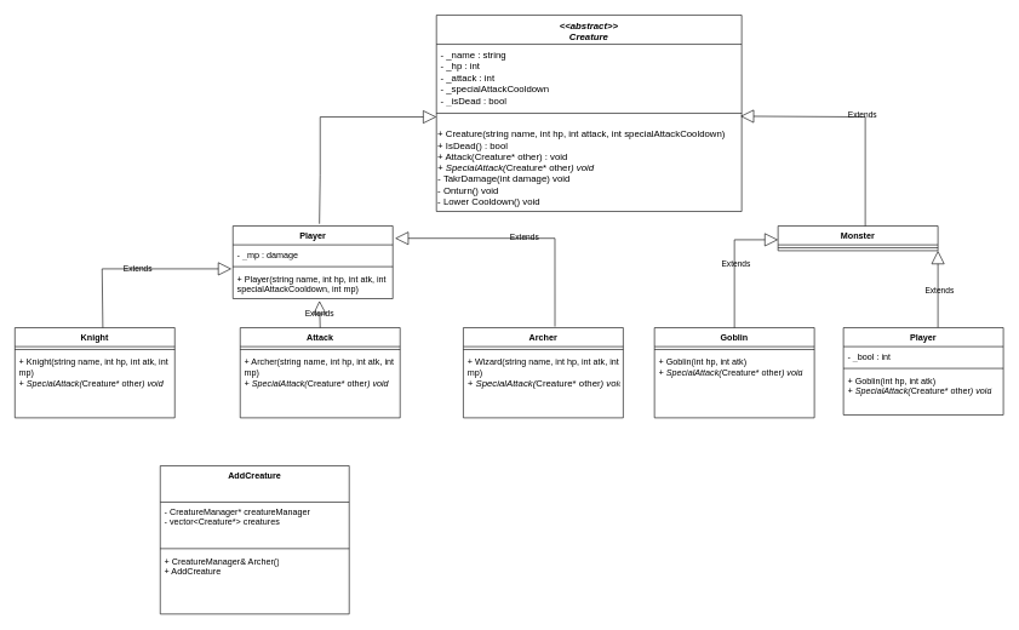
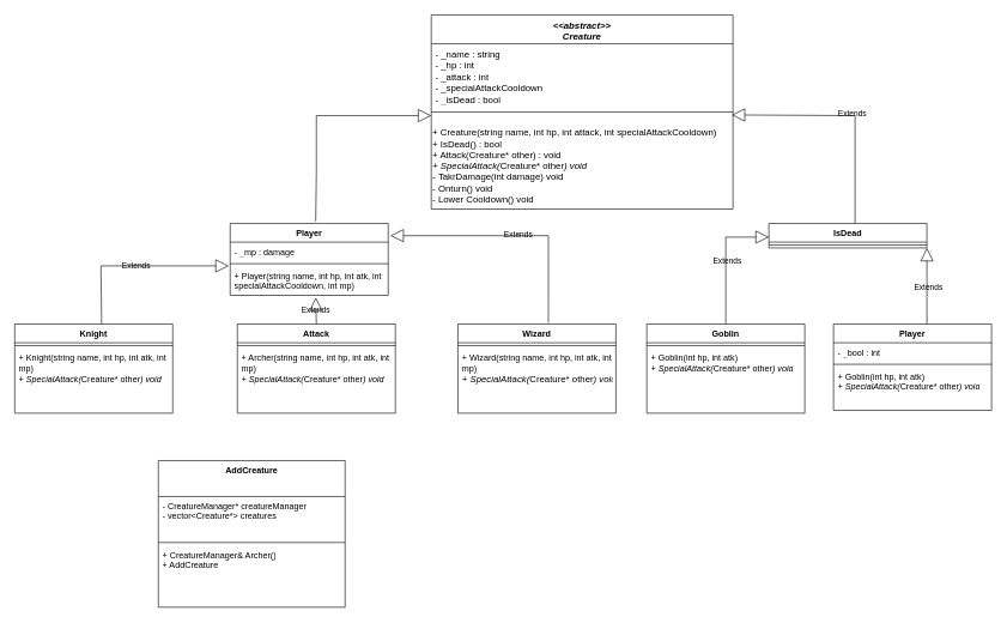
  <mxCell id="0" />
  <mxCell id="1" parent="0" />
  <mxCell id="2" value="&lt;&lt;abstract&gt;&gt;&#10;Creature" style="swimlane;fontStyle=3;align=center;verticalAlign=top;childLayout=stackLayout;horizontal=1;startSize=40;horizontalStack=0;resizeParent=1;resizeLast=0;collapsible=1;marginBottom=0;rounded=0;shadow=0;strokeWidth=1;fontSize=13;labelBackgroundColor=none;" parent="1" vertex="1"><mxGeometry x="600" y="20" width="420" height="270" as="geometry"><mxRectangle x="230" y="140" width="160" height="26" as="alternateBounds" /></mxGeometry></mxCell>
  <mxCell id="3" value="- _name : string&#10;- _hp : int&#10;- _attack : int&#10;- _specialAttackCooldown&#10;- _isDead : bool &#10;" style="text;align=left;verticalAlign=top;spacingLeft=4;spacingRight=4;overflow=hidden;rotatable=0;points=[[0,0.5],[1,0.5]];portConstraint=eastwest;fontSize=13;labelBackgroundColor=none;rounded=0;" parent="2" vertex="1"><mxGeometry y="40" width="420" height="80" as="geometry" /></mxCell>
  <mxCell id="4" value="" style="line;html=1;strokeWidth=1;align=left;verticalAlign=middle;spacingTop=-1;spacingLeft=3;spacingRight=3;rotatable=0;labelPosition=right;points=[];portConstraint=eastwest;labelBackgroundColor=none;rounded=0;" parent="2" vertex="1"><mxGeometry y="120" width="420" height="30" as="geometry" /></mxCell>
  <mxCell id="5" value="&lt;div&gt;+ Creature(string name, int hp, int attack, int specialAttackCooldown)&lt;/div&gt;+ IsDead() : bool&lt;div&gt;+ Attack(Creature* other) : void&lt;/div&gt;&lt;div&gt;&lt;i&gt;+ SpecialAttack(&lt;/i&gt;&lt;span style=&quot;background-color: transparent; color: light-dark(rgb(0, 0, 0), rgb(255, 255, 255));&quot;&gt;Creature* other&lt;/span&gt;&lt;i style=&quot;background-color: transparent; color: light-dark(rgb(0, 0, 0), rgb(255, 255, 255));&quot;&gt;) void&lt;/i&gt;&lt;/div&gt;&lt;div&gt;&lt;i style=&quot;background-color: transparent; color: light-dark(rgb(0, 0, 0), rgb(255, 255, 255));&quot;&gt;-&amp;nbsp;&lt;/i&gt;&lt;span style=&quot;background-color: transparent; color: light-dark(rgb(0, 0, 0), rgb(255, 255, 255));&quot;&gt;TakrDamage(int damage) void&lt;/span&gt;&lt;/div&gt;&lt;div&gt;&lt;span style=&quot;background-color: transparent; color: light-dark(rgb(0, 0, 0), rgb(255, 255, 255));&quot;&gt;- Onturn() void&lt;/span&gt;&lt;/div&gt;&lt;div&gt;&lt;span style=&quot;background-color: transparent; color: light-dark(rgb(0, 0, 0), rgb(255, 255, 255));&quot;&gt;-&amp;nbsp;&lt;/span&gt;&lt;span style=&quot;background-color: transparent;&quot;&gt;Lower Cooldown() void&lt;/span&gt;&lt;/div&gt;" style="text;html=1;align=left;verticalAlign=middle;resizable=0;points=[];autosize=1;strokeColor=none;fillColor=none;fontSize=13;labelBackgroundColor=none;rounded=0;" parent="2" vertex="1"><mxGeometry y="150" width="420" height="120" as="geometry" /></mxCell>
  <mxCell id="6" value="Player" style="swimlane;fontStyle=1;align=center;verticalAlign=top;childLayout=stackLayout;horizontal=1;startSize=26;horizontalStack=0;resizeParent=1;resizeParentMax=0;resizeLast=0;collapsible=1;marginBottom=0;whiteSpace=wrap;html=1;labelBackgroundColor=none;rounded=0;" parent="1" vertex="1"><mxGeometry x="320" y="310" width="220" height="100" as="geometry" /></mxCell>
  <mxCell id="7" value="- _mp : damage" style="text;strokeColor=none;fillColor=none;align=left;verticalAlign=top;spacingLeft=4;spacingRight=4;overflow=hidden;rotatable=0;points=[[0,0.5],[1,0.5]];portConstraint=eastwest;whiteSpace=wrap;html=1;labelBackgroundColor=none;rounded=0;" parent="6" vertex="1"><mxGeometry y="26" width="220" height="26" as="geometry" /></mxCell>
  <mxCell id="8" value="" style="line;strokeWidth=1;fillColor=none;align=left;verticalAlign=middle;spacingTop=-1;spacingLeft=3;spacingRight=3;rotatable=0;labelPosition=right;points=[];portConstraint=eastwest;labelBackgroundColor=none;rounded=0;" parent="6" vertex="1"><mxGeometry y="52" width="220" height="8" as="geometry" /></mxCell>
  <mxCell id="9" value="+ Player(string name, int hp, int atk, int specialAttackCooldown, int mp)" style="text;strokeColor=none;fillColor=none;align=left;verticalAlign=top;spacingLeft=4;spacingRight=4;overflow=hidden;rotatable=0;points=[[0,0.5],[1,0.5]];portConstraint=eastwest;whiteSpace=wrap;html=1;labelBackgroundColor=none;rounded=0;" parent="6" vertex="1"><mxGeometry y="60" width="220" height="40" as="geometry" /></mxCell>
  <mxCell id="10" value="Knight" style="swimlane;fontStyle=1;align=center;verticalAlign=top;childLayout=stackLayout;horizontal=1;startSize=26;horizontalStack=0;resizeParent=1;resizeParentMax=0;resizeLast=0;collapsible=1;marginBottom=0;whiteSpace=wrap;html=1;labelBackgroundColor=none;rounded=0;" parent="1" vertex="1"><mxGeometry x="20" y="450" width="220" height="124" as="geometry" /></mxCell>
  <mxCell id="11" value="" style="line;strokeWidth=1;fillColor=none;align=left;verticalAlign=middle;spacingTop=-1;spacingLeft=3;spacingRight=3;rotatable=0;labelPosition=right;points=[];portConstraint=eastwest;labelBackgroundColor=none;rounded=0;" parent="10" vertex="1"><mxGeometry y="26" width="220" height="8" as="geometry" /></mxCell>
  <mxCell id="12" value="&lt;div&gt;&lt;font&gt;+ Knight(string name, int hp, int atk, int mp)&lt;/font&gt;&lt;/div&gt;&lt;div&gt;&lt;font&gt;&lt;i style=&quot;text-wrap: nowrap;&quot;&gt;+ SpecialAttack(&lt;/i&gt;&lt;span style=&quot;color: light-dark(rgb(0, 0, 0), rgb(255, 255, 255)); text-wrap: nowrap; background-color: transparent;&quot;&gt;Creature* other&lt;/span&gt;&lt;i style=&quot;color: light-dark(rgb(0, 0, 0), rgb(255, 255, 255)); text-wrap: nowrap; background-color: transparent;&quot;&gt;) void&lt;/i&gt;&lt;/font&gt;&lt;br&gt;&lt;/div&gt;" style="text;strokeColor=none;fillColor=none;align=left;verticalAlign=top;spacingLeft=4;spacingRight=4;overflow=hidden;rotatable=0;points=[[0,0.5],[1,0.5]];portConstraint=eastwest;whiteSpace=wrap;html=1;labelBackgroundColor=none;rounded=0;" parent="10" vertex="1"><mxGeometry y="34" width="220" height="90" as="geometry" /></mxCell>
  <mxCell id="13" value="Attack" style="swimlane;fontStyle=1;align=center;verticalAlign=top;childLayout=stackLayout;horizontal=1;startSize=26;horizontalStack=0;resizeParent=1;resizeParentMax=0;resizeLast=0;collapsible=1;marginBottom=0;whiteSpace=wrap;html=1;labelBackgroundColor=none;rounded=0;" parent="1" vertex="1"><mxGeometry x="330" y="450" width="220" height="124" as="geometry" /></mxCell>
  <mxCell id="14" value="" style="line;strokeWidth=1;fillColor=none;align=left;verticalAlign=middle;spacingTop=-1;spacingLeft=3;spacingRight=3;rotatable=0;labelPosition=right;points=[];portConstraint=eastwest;labelBackgroundColor=none;rounded=0;" parent="13" vertex="1"><mxGeometry y="26" width="220" height="8" as="geometry" /></mxCell>
  <mxCell id="15" value="&lt;div&gt;+ Archer(string name, int hp, int atk, int mp)&lt;/div&gt;&lt;div&gt;&lt;i style=&quot;text-wrap: nowrap;&quot;&gt;+ SpecialAttack(&lt;/i&gt;&lt;span style=&quot;color: light-dark(rgb(0, 0, 0), rgb(255, 255, 255)); text-wrap: nowrap; background-color: transparent;&quot;&gt;Creature* other&lt;/span&gt;&lt;i style=&quot;color: light-dark(rgb(0, 0, 0), rgb(255, 255, 255)); text-wrap: nowrap; background-color: transparent;&quot;&gt;) void&lt;/i&gt;&lt;br&gt;&lt;/div&gt;" style="text;strokeColor=none;fillColor=none;align=left;verticalAlign=top;spacingLeft=4;spacingRight=4;overflow=hidden;rotatable=0;points=[[0,0.5],[1,0.5]];portConstraint=eastwest;whiteSpace=wrap;html=1;fontSize=12;labelBackgroundColor=none;rounded=0;" parent="13" vertex="1"><mxGeometry y="34" width="220" height="90" as="geometry" /></mxCell>
- <mxCell id="16" value="Archer" style="swimlane;fontStyle=1;align=center;verticalAlign=top;childLayout=stackLayout;horizontal=1;startSize=26;horizontalStack=0;resizeParent=1;resizeParentMax=0;resizeLast=0;collapsible=1;marginBottom=0;whiteSpace=wrap;html=1;labelBackgroundColor=none;rounded=0;" parent="1" vertex="1"><mxGeometry x="637" y="450" width="220" height="124" as="geometry" /></mxCell>
+ <mxCell id="16" value="Wizard" style="swimlane;fontStyle=1;align=center;verticalAlign=top;childLayout=stackLayout;horizontal=1;startSize=26;horizontalStack=0;resizeParent=1;resizeParentMax=0;resizeLast=0;collapsible=1;marginBottom=0;whiteSpace=wrap;html=1;labelBackgroundColor=none;rounded=0;" parent="1" vertex="1"><mxGeometry x="637" y="450" width="220" height="124" as="geometry" /></mxCell>
  <mxCell id="17" value="" style="line;strokeWidth=1;fillColor=none;align=left;verticalAlign=middle;spacingTop=-1;spacingLeft=3;spacingRight=3;rotatable=0;labelPosition=right;points=[];portConstraint=eastwest;labelBackgroundColor=none;rounded=0;" parent="16" vertex="1"><mxGeometry y="26" width="220" height="8" as="geometry" /></mxCell>
  <mxCell id="18" value="&lt;div&gt;+ Wizard(string name, int hp, int atk, int mp)&lt;/div&gt;&lt;div&gt;&lt;i style=&quot;font-size: 13px; text-wrap: nowrap;&quot;&gt;+ SpecialAttack(&lt;/i&gt;&lt;span style=&quot;color: light-dark(rgb(0, 0, 0), rgb(255, 255, 255)); font-size: 13px; text-wrap: nowrap; background-color: transparent;&quot;&gt;Creature* other&lt;/span&gt;&lt;i style=&quot;color: light-dark(rgb(0, 0, 0), rgb(255, 255, 255)); font-size: 13px; text-wrap: nowrap; background-color: transparent;&quot;&gt;) void&lt;/i&gt;&lt;br&gt;&lt;/div&gt;" style="text;strokeColor=none;fillColor=none;align=left;verticalAlign=top;spacingLeft=4;spacingRight=4;overflow=hidden;rotatable=0;points=[[0,0.5],[1,0.5]];portConstraint=eastwest;whiteSpace=wrap;html=1;labelBackgroundColor=none;rounded=0;" parent="16" vertex="1"><mxGeometry y="34" width="220" height="90" as="geometry" /></mxCell>
  <mxCell id="19" value="" style="endArrow=block;endSize=16;endFill=0;html=1;rounded=0;exitX=0.541;exitY=-0.03;exitDx=0;exitDy=0;exitPerimeter=0;labelBackgroundColor=none;fontColor=default;" parent="1" source="6" edge="1"><mxGeometry width="160" relative="1" as="geometry"><mxPoint x="440" y="300" as="sourcePoint" /><mxPoint x="600" y="160" as="targetPoint" /><Array as="points"><mxPoint x="440" y="240" /><mxPoint x="440" y="160" /></Array></mxGeometry></mxCell>
  <mxCell id="20" value="Extends" style="endArrow=block;endSize=16;endFill=0;html=1;rounded=0;exitX=0.55;exitY=0;exitDx=0;exitDy=0;exitPerimeter=0;entryX=-0.009;entryY=-0.025;entryDx=0;entryDy=0;entryPerimeter=0;labelBackgroundColor=none;fontColor=default;" parent="1" source="10" target="9" edge="1"><mxGeometry width="160" relative="1" as="geometry"><mxPoint x="620" y="380" as="sourcePoint" /><mxPoint x="360" y="430" as="targetPoint" /><Array as="points"><mxPoint x="140" y="369" /></Array></mxGeometry></mxCell>
  <mxCell id="21" value="Extends" style="endArrow=block;endSize=16;endFill=0;html=1;rounded=0;exitX=0.573;exitY=-0.013;exitDx=0;exitDy=0;exitPerimeter=0;entryX=1.014;entryY=0.17;entryDx=0;entryDy=0;entryPerimeter=0;labelBackgroundColor=none;fontColor=default;" parent="1" source="16" target="6" edge="1"><mxGeometry x="-0.044" y="-2" width="160" relative="1" as="geometry"><mxPoint x="916.02" y="460" as="sourcePoint" /><mxPoint x="540" y="321" as="targetPoint" /><Array as="points"><mxPoint x="763" y="327" /></Array><mxPoint as="offset" /></mxGeometry></mxCell>
  <mxCell id="22" value="Extends" style="endArrow=block;endSize=16;endFill=0;html=1;rounded=0;entryX=0.541;entryY=1.075;entryDx=0;entryDy=0;entryPerimeter=0;exitX=0.5;exitY=0;exitDx=0;exitDy=0;labelBackgroundColor=none;fontColor=default;" parent="1" source="13" target="9" edge="1"><mxGeometry width="160" relative="1" as="geometry"><mxPoint x="647" y="450" as="sourcePoint" /><mxPoint x="510" y="390" as="targetPoint" /><Array as="points" /></mxGeometry></mxCell>
- <mxCell id="23" value="Monster" style="swimlane;fontStyle=1;align=center;verticalAlign=top;childLayout=stackLayout;horizontal=1;startSize=26;horizontalStack=0;resizeParent=1;resizeParentMax=0;resizeLast=0;collapsible=1;marginBottom=0;whiteSpace=wrap;html=1;labelBackgroundColor=none;rounded=0;" parent="1" vertex="1"><mxGeometry x="1070" y="310" width="220" height="34" as="geometry" /></mxCell>
+ <mxCell id="23" value="IsDead" style="swimlane;fontStyle=1;align=center;verticalAlign=top;childLayout=stackLayout;horizontal=1;startSize=26;horizontalStack=0;resizeParent=1;resizeParentMax=0;resizeLast=0;collapsible=1;marginBottom=0;whiteSpace=wrap;html=1;labelBackgroundColor=none;rounded=0;" parent="1" vertex="1"><mxGeometry x="1070" y="310" width="220" height="34" as="geometry" /></mxCell>
  <mxCell id="24" value="" style="line;strokeWidth=1;fillColor=none;align=left;verticalAlign=middle;spacingTop=-1;spacingLeft=3;spacingRight=3;rotatable=0;labelPosition=right;points=[];portConstraint=eastwest;labelBackgroundColor=none;rounded=0;" parent="23" vertex="1"><mxGeometry y="26" width="220" height="8" as="geometry" /></mxCell>
  <mxCell id="25" value="Extends" style="endArrow=block;endSize=16;endFill=0;html=1;rounded=0;exitX=0.573;exitY=-0.013;exitDx=0;exitDy=0;exitPerimeter=0;entryX=0.996;entryY=0.633;entryDx=0;entryDy=0;entryPerimeter=0;labelBackgroundColor=none;fontColor=default;" parent="1" target="4" edge="1"><mxGeometry x="-0.044" y="-2" width="160" relative="1" as="geometry"><mxPoint x="1190" y="310" as="sourcePoint" /><mxPoint x="850" y="160" as="targetPoint" /><Array as="points"><mxPoint x="1190" y="160" /></Array><mxPoint as="offset" /></mxGeometry></mxCell>
  <mxCell id="26" value="Goblin" style="swimlane;fontStyle=1;align=center;verticalAlign=top;childLayout=stackLayout;horizontal=1;startSize=26;horizontalStack=0;resizeParent=1;resizeParentMax=0;resizeLast=0;collapsible=1;marginBottom=0;whiteSpace=wrap;html=1;labelBackgroundColor=none;rounded=0;" parent="1" vertex="1"><mxGeometry x="900" y="450" width="220" height="124" as="geometry" /></mxCell>
  <mxCell id="27" value="" style="line;strokeWidth=1;fillColor=none;align=left;verticalAlign=middle;spacingTop=-1;spacingLeft=3;spacingRight=3;rotatable=0;labelPosition=right;points=[];portConstraint=eastwest;labelBackgroundColor=none;rounded=0;" parent="26" vertex="1"><mxGeometry y="26" width="220" height="8" as="geometry" /></mxCell>
  <mxCell id="28" value="&lt;div&gt;&lt;font&gt;+ Goblin(int hp, int atk)&lt;/font&gt;&lt;/div&gt;&lt;div&gt;&lt;font&gt;&lt;i style=&quot;text-wrap: nowrap;&quot;&gt;+ SpecialAttack(&lt;/i&gt;&lt;span style=&quot;color: light-dark(rgb(0, 0, 0), rgb(255, 255, 255)); text-wrap: nowrap; background-color: transparent;&quot;&gt;Creature* other&lt;/span&gt;&lt;i style=&quot;color: light-dark(rgb(0, 0, 0), rgb(255, 255, 255)); text-wrap: nowrap; background-color: transparent;&quot;&gt;) void&lt;/i&gt;&lt;/font&gt;&lt;br&gt;&lt;/div&gt;" style="text;strokeColor=none;fillColor=none;align=left;verticalAlign=top;spacingLeft=4;spacingRight=4;overflow=hidden;rotatable=0;points=[[0,0.5],[1,0.5]];portConstraint=eastwest;whiteSpace=wrap;html=1;labelBackgroundColor=none;rounded=0;" parent="26" vertex="1"><mxGeometry y="34" width="220" height="90" as="geometry" /></mxCell>
  <mxCell id="29" value="Extends" style="endArrow=block;endSize=16;endFill=0;html=1;rounded=0;exitX=0.573;exitY=-0.013;exitDx=0;exitDy=0;exitPerimeter=0;labelBackgroundColor=none;fontColor=default;" parent="1" edge="1"><mxGeometry x="-0.044" y="-2" width="160" relative="1" as="geometry"><mxPoint x="1010" y="450" as="sourcePoint" /><mxPoint x="1070" y="329" as="targetPoint" /><Array as="points"><mxPoint x="1010" y="329" /></Array><mxPoint as="offset" /></mxGeometry></mxCell>
  <mxCell id="30" value="Extends" style="endArrow=block;endSize=16;endFill=0;html=1;rounded=0;exitX=0.573;exitY=-0.013;exitDx=0;exitDy=0;exitPerimeter=0;entryX=1;entryY=1;entryDx=0;entryDy=0;labelBackgroundColor=none;fontColor=default;" parent="1" target="23" edge="1"><mxGeometry x="-0.044" y="-2" width="160" relative="1" as="geometry"><mxPoint x="1290" y="450" as="sourcePoint" /><mxPoint x="1350" y="329" as="targetPoint" /><Array as="points"><mxPoint x="1290" y="400" /></Array><mxPoint as="offset" /></mxGeometry></mxCell>
  <mxCell id="31" value="Player" style="swimlane;fontStyle=1;align=center;verticalAlign=top;childLayout=stackLayout;horizontal=1;startSize=26;horizontalStack=0;resizeParent=1;resizeParentMax=0;resizeLast=0;collapsible=1;marginBottom=0;whiteSpace=wrap;html=1;labelBackgroundColor=none;rounded=0;" parent="1" vertex="1"><mxGeometry x="1160" y="450" width="220" height="120" as="geometry" /></mxCell>
  <mxCell id="32" value="- _bool : int" style="text;strokeColor=none;fillColor=none;align=left;verticalAlign=top;spacingLeft=4;spacingRight=4;overflow=hidden;rotatable=0;points=[[0,0.5],[1,0.5]];portConstraint=eastwest;whiteSpace=wrap;html=1;labelBackgroundColor=none;rounded=0;" parent="31" vertex="1"><mxGeometry y="26" width="220" height="26" as="geometry" /></mxCell>
  <mxCell id="33" value="" style="line;strokeWidth=1;fillColor=none;align=left;verticalAlign=middle;spacingTop=-1;spacingLeft=3;spacingRight=3;rotatable=0;labelPosition=right;points=[];portConstraint=eastwest;labelBackgroundColor=none;rounded=0;" parent="31" vertex="1"><mxGeometry y="52" width="220" height="8" as="geometry" /></mxCell>
  <mxCell id="34" value="&lt;div&gt;&lt;font&gt;+ Goblin(int hp, int atk)&lt;/font&gt;&lt;/div&gt;&lt;div&gt;&lt;font&gt;&lt;i style=&quot;text-wrap: nowrap;&quot;&gt;+ SpecialAttack(&lt;/i&gt;&lt;span style=&quot;color: light-dark(rgb(0, 0, 0), rgb(255, 255, 255)); text-wrap: nowrap; background-color: transparent;&quot;&gt;Creature* other&lt;/span&gt;&lt;i style=&quot;color: light-dark(rgb(0, 0, 0), rgb(255, 255, 255)); text-wrap: nowrap; background-color: transparent;&quot;&gt;) void&lt;/i&gt;&lt;/font&gt;&lt;/div&gt;" style="text;strokeColor=none;fillColor=none;align=left;verticalAlign=top;spacingLeft=4;spacingRight=4;overflow=hidden;rotatable=0;points=[[0,0.5],[1,0.5]];portConstraint=eastwest;whiteSpace=wrap;html=1;labelBackgroundColor=none;rounded=0;" parent="31" vertex="1"><mxGeometry y="60" width="220" height="60" as="geometry" /></mxCell>
  <mxCell id="35" value="AddCreature" style="swimlane;fontStyle=1;align=center;verticalAlign=top;childLayout=stackLayout;horizontal=1;startSize=50;horizontalStack=0;resizeParent=1;resizeParentMax=0;resizeLast=0;collapsible=1;marginBottom=0;whiteSpace=wrap;html=1;" parent="1" vertex="1"><mxGeometry x="220" y="640" width="260" height="204" as="geometry" /></mxCell>
  <mxCell id="36" value="- CreatureManager* creatureManager&lt;div&gt;- vector&amp;lt;Creature*&amp;gt; creatures&lt;/div&gt;" style="text;strokeColor=none;fillColor=none;align=left;verticalAlign=top;spacingLeft=4;spacingRight=4;overflow=hidden;rotatable=0;points=[[0,0.5],[1,0.5]];portConstraint=eastwest;whiteSpace=wrap;html=1;" parent="35" vertex="1"><mxGeometry y="50" width="260" height="60" as="geometry" /></mxCell>
  <mxCell id="37" value="" style="line;strokeWidth=1;fillColor=none;align=left;verticalAlign=middle;spacingTop=-1;spacingLeft=3;spacingRight=3;rotatable=0;labelPosition=right;points=[];portConstraint=eastwest;strokeColor=inherit;" parent="35" vertex="1"><mxGeometry y="110" width="260" height="8" as="geometry" /></mxCell>
  <mxCell id="38" value="+ CreatureManager&amp;amp; Archer()&lt;div&gt;+ AddCreature&lt;/div&gt;" style="text;strokeColor=none;fillColor=none;align=left;verticalAlign=top;spacingLeft=4;spacingRight=4;overflow=hidden;rotatable=0;points=[[0,0.5],[1,0.5]];portConstraint=eastwest;whiteSpace=wrap;html=1;" parent="35" vertex="1"><mxGeometry y="118" width="260" height="86" as="geometry" /></mxCell>
